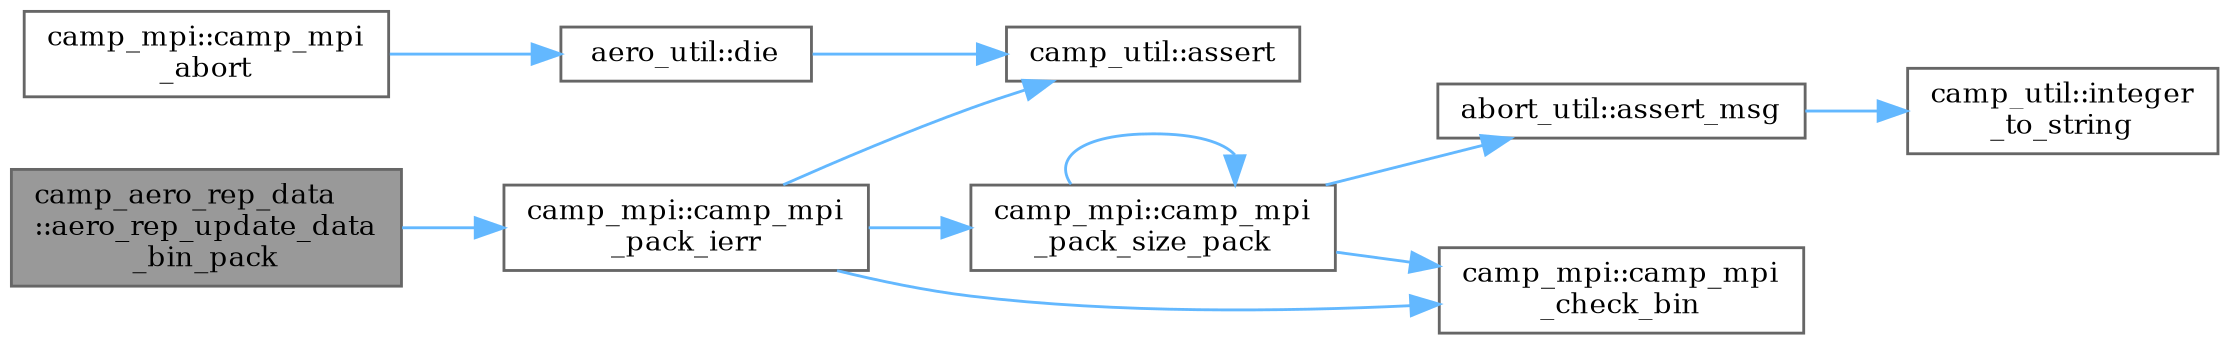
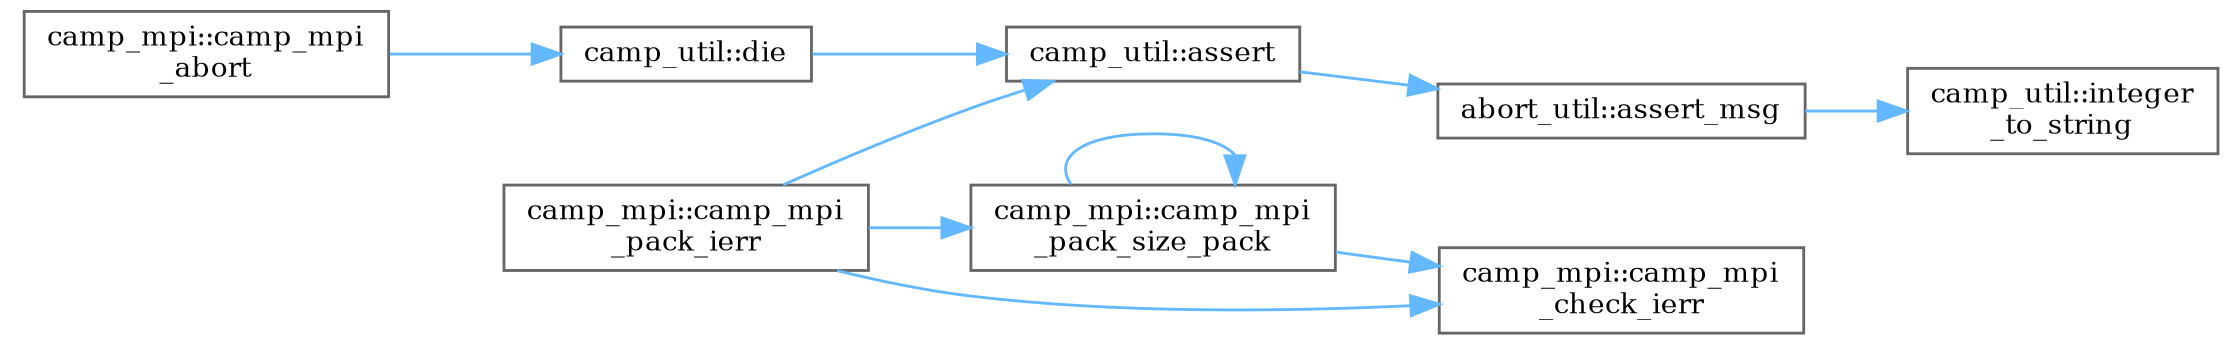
  digraph {
    fontname="DejaVu Serif"
    rankdir=LR
    node [color=grey40 fillcolor=white fontname="DejaVu Serif" fontsize=10 shape=box style=filled]
    edge [color=steelblue1 fontname="DejaVu Serif" fontsize=10 labelfontname=Helvetica labelfontsize=10 style=solid]
-   n1 [color=gray40 fillcolor=grey60 fontcolor=black height=0.2 label="camp_aero_rep_data\l::aero_rep_update_data\l_bin_pack" width=0.4]
    n2 [height=0.2 label="camp_mpi::camp_mpi\l_pack_ierr" width=0.4]
    n3 [height=0.2 label="camp_util::assert" width=0.4]
-   n4 [height=0.2 label="camp_mpi::camp_mpi\l_check_bin" width=0.4]
+   n4 [height=0.2 label="camp_mpi::camp_mpi\l_check_ierr" width=0.4]
    n5 [height=0.2 label="camp_mpi::camp_mpi\l_pack_size_pack" width=0.4]
    n6 [height=0.2 label="abort_util::assert_msg" width=0.4]
    n7 [height=0.2 label="camp_util::integer\l_to_string" width=0.4]
    n8 [height=0.2 label="camp_mpi::camp_mpi\l_abort" width=0.4]
-   n9 [height=0.2 label="aero_util::die" width=0.4]
-   n1 -> n2
+   n9 [height=0.2 label="camp_util::die" width=0.4]
    n2 -> n3
    n2 -> n4
    n2 -> n5
-   n5 -> n6
+   n3 -> n6
    n5 -> n4
    n5 -> n5
    n6 -> n7
    n8 -> n9
    n9 -> n3
  }
